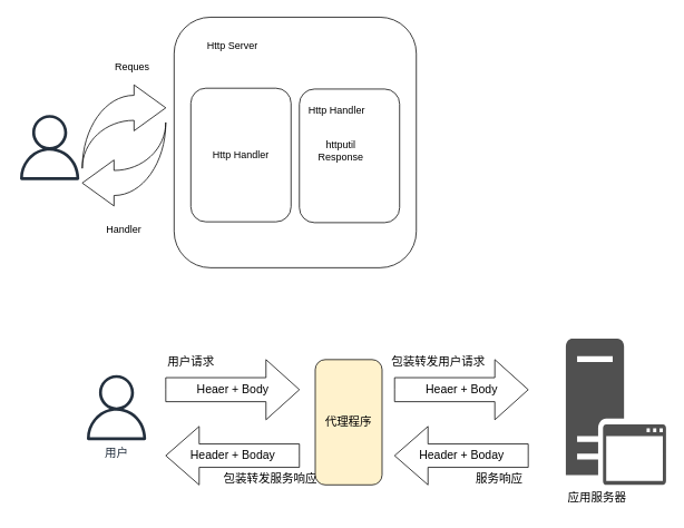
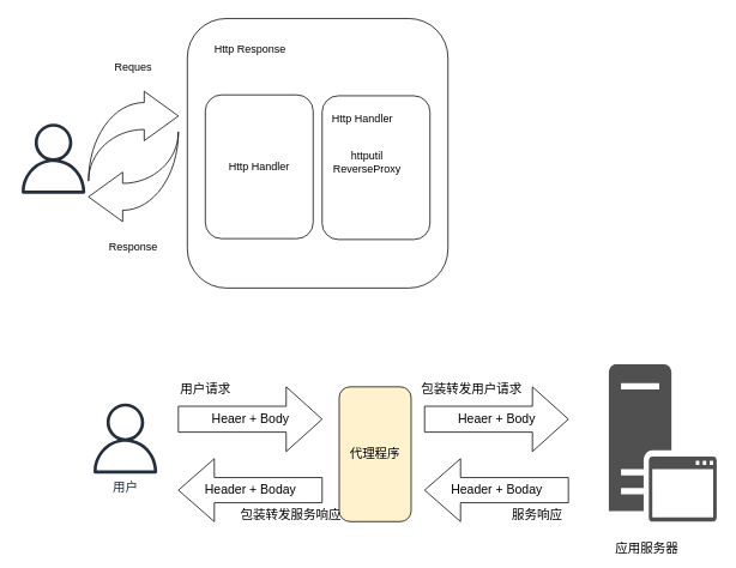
  <mxCell id="0" />
  <mxCell id="1" parent="0" />
  <mxCell id="2" value="" style="rounded=1;whiteSpace=wrap;html=1;" vertex="1" parent="1"><mxGeometry x="208" y="20" width="290" height="300" as="geometry" /></mxCell>
- <mxCell id="3" value="Http Server" style="text;html=1;strokeColor=none;fillColor=none;align=center;verticalAlign=middle;whiteSpace=wrap;rounded=0;" vertex="1" parent="1"><mxGeometry x="208" y="40" width="140" height="30" as="geometry" /></mxCell>
+ <mxCell id="3" value="Http Response" style="text;html=1;strokeColor=none;fillColor=none;align=center;verticalAlign=middle;whiteSpace=wrap;rounded=0;" vertex="1" parent="1"><mxGeometry x="208" y="40" width="140" height="30" as="geometry" /></mxCell>
  <mxCell id="4" value="Http Handler" style="rounded=1;whiteSpace=wrap;html=1;" vertex="1" parent="1"><mxGeometry x="228" y="105" width="120" height="160" as="geometry" /></mxCell>
  <mxCell id="5" value="" style="rounded=1;whiteSpace=wrap;html=1;" vertex="1" parent="1"><mxGeometry x="358" y="106" width="120" height="160" as="geometry" /></mxCell>
  <mxCell id="6" value="Http Handler" style="text;html=1;strokeColor=none;fillColor=none;align=center;verticalAlign=middle;whiteSpace=wrap;rounded=0;" vertex="1" parent="1"><mxGeometry x="358" y="117" width="90" height="30" as="geometry" /></mxCell>
- <mxCell id="7" value="httputil&lt;br&gt;Response" style="text;html=1;strokeColor=none;fillColor=none;align=center;verticalAlign=middle;whiteSpace=wrap;rounded=0;" vertex="1" parent="1"><mxGeometry x="378" y="165" width="60" height="30" as="geometry" /></mxCell>
+ <mxCell id="7" value="httputil&lt;br&gt;ReverseProxy" style="text;html=1;strokeColor=none;fillColor=none;align=center;verticalAlign=middle;whiteSpace=wrap;rounded=0;" vertex="1" parent="1"><mxGeometry x="378" y="165" width="60" height="30" as="geometry" /></mxCell>
  <mxCell id="8" value="" style="group" vertex="1" connectable="0" parent="1"><mxGeometry x="20" y="60" width="178" height="230" as="geometry" /></mxCell>
  <mxCell id="9" value="" style="sketch=0;outlineConnect=0;fontColor=#232F3E;gradientColor=none;fillColor=#232F3D;strokeColor=none;dashed=0;verticalLabelPosition=bottom;verticalAlign=top;align=center;html=1;fontSize=12;fontStyle=0;aspect=fixed;pointerEvents=1;shape=mxgraph.aws4.user;" vertex="1" parent="8"><mxGeometry y="77" width="78" height="78" as="geometry" /></mxCell>
  <mxCell id="10" value="" style="group" vertex="1" connectable="0" parent="8"><mxGeometry x="78" width="100" height="230" as="geometry" /></mxCell>
  <mxCell id="11" value="" style="html=1;shadow=0;dashed=0;align=center;verticalAlign=middle;shape=mxgraph.arrows2.jumpInArrow;dy=15;dx=38;arrowHead=55;" vertex="1" parent="10"><mxGeometry y="41" width="100" height="100" as="geometry" /></mxCell>
  <mxCell id="12" value="" style="html=1;shadow=0;dashed=0;align=center;verticalAlign=middle;shape=mxgraph.arrows2.jumpInArrow;dy=15;dx=38;arrowHead=55;direction=west;" vertex="1" parent="10"><mxGeometry y="86" width="100" height="100" as="geometry" /></mxCell>
- <mxCell id="13" value="Handler" style="text;html=1;strokeColor=none;fillColor=none;align=center;verticalAlign=middle;whiteSpace=wrap;rounded=0;" vertex="1" parent="10"><mxGeometry x="20" y="200" width="60" height="30" as="geometry" /></mxCell>
- <mxCell id="14" value="Reques" style="text;html=1;strokeColor=none;fillColor=none;align=center;verticalAlign=middle;whiteSpace=wrap;rounded=0;" vertex="1" parent="10"><mxGeometry x="30" y="5" width="60" height="30" as="geometry" /></mxCell>
+ <mxCell id="13" value="Response" style="text;html=1;strokeColor=none;fillColor=none;align=center;verticalAlign=middle;whiteSpace=wrap;rounded=0;" vertex="1" parent="10"><mxGeometry x="20" y="200" width="60" height="30" as="geometry" /></mxCell>
+ <mxCell id="14" value="Reques" style="text;html=1;strokeColor=none;fillColor=none;align=center;verticalAlign=middle;whiteSpace=wrap;rounded=0;" vertex="1" parent="10"><mxGeometry x="20" width="60" height="30" as="geometry" /></mxCell>
  <mxCell id="15" value="用户" style="sketch=0;outlineConnect=0;fontColor=#232F3E;gradientColor=none;fillColor=#232F3D;strokeColor=none;dashed=0;verticalLabelPosition=bottom;verticalAlign=top;align=center;html=1;fontSize=14;fontStyle=0;aspect=fixed;pointerEvents=1;shape=mxgraph.aws4.user;" vertex="1" parent="1"><mxGeometry x="100" y="448.5" width="78" height="78" as="geometry" /></mxCell>
  <mxCell id="16" value="Heaer + Body" style="html=1;shadow=0;dashed=0;align=center;verticalAlign=middle;shape=mxgraph.arrows2.arrow;dy=0.6;dx=40;notch=0;fontSize=14;" vertex="1" parent="1"><mxGeometry x="198" y="430" width="160" height="72" as="geometry" /></mxCell>
  <mxCell id="17" value="用户请求" style="text;html=1;align=center;verticalAlign=middle;resizable=0;points=[];autosize=1;strokeColor=none;fillColor=none;fontSize=14;" vertex="1" parent="1"><mxGeometry x="188" y="418" width="80" height="30" as="geometry" /></mxCell>
  <mxCell id="18" value="Header + Boday" style="html=1;shadow=0;dashed=0;align=center;verticalAlign=middle;shape=mxgraph.arrows2.arrow;dy=0.6;dx=40;flipH=1;notch=0;fontSize=14;" vertex="1" parent="1"><mxGeometry x="198" y="510" width="160" height="70" as="geometry" /></mxCell>
  <mxCell id="19" value="包装转发服务响应" style="text;html=1;align=center;verticalAlign=middle;resizable=0;points=[];autosize=1;strokeColor=none;fillColor=none;fontSize=14;" vertex="1" parent="1"><mxGeometry x="253" y="558" width="140" height="30" as="geometry" /></mxCell>
  <mxCell id="20" value="代理程序" style="rounded=1;whiteSpace=wrap;html=1;fontSize=14;fillColor=#fff2cc;" vertex="1" parent="1"><mxGeometry x="377" y="430" width="80" height="150" as="geometry" /></mxCell>
  <mxCell id="21" value="Heaer + Body" style="html=1;shadow=0;dashed=0;align=center;verticalAlign=middle;shape=mxgraph.arrows2.arrow;dy=0.6;dx=40;notch=0;fontSize=14;" vertex="1" parent="1"><mxGeometry x="472" y="430" width="160" height="72" as="geometry" /></mxCell>
  <mxCell id="22" value="包装转发用户请求" style="text;html=1;align=center;verticalAlign=middle;resizable=0;points=[];autosize=1;strokeColor=none;fillColor=none;fontSize=14;" vertex="1" parent="1"><mxGeometry x="454" y="418" width="140" height="30" as="geometry" /></mxCell>
  <mxCell id="23" value="Header + Boday" style="html=1;shadow=0;dashed=0;align=center;verticalAlign=middle;shape=mxgraph.arrows2.arrow;dy=0.6;dx=40;flipH=1;notch=0;fontSize=14;" vertex="1" parent="1"><mxGeometry x="472" y="510" width="160" height="70" as="geometry" /></mxCell>
  <mxCell id="24" value="服务响应" style="text;html=1;align=center;verticalAlign=middle;resizable=0;points=[];autosize=1;strokeColor=none;fillColor=none;fontSize=14;" vertex="1" parent="1"><mxGeometry x="557" y="558" width="80" height="30" as="geometry" /></mxCell>
  <mxCell id="25" value="" style="sketch=0;pointerEvents=1;shadow=0;dashed=0;html=1;strokeColor=none;fillColor=#505050;labelPosition=center;verticalLabelPosition=bottom;verticalAlign=top;outlineConnect=0;align=center;shape=mxgraph.office.servers.application_server;fontSize=14;" vertex="1" parent="1"><mxGeometry x="677" y="405" width="120" height="175" as="geometry" /></mxCell>
- <mxCell id="26" value="应用服务器" style="text;html=1;align=center;verticalAlign=middle;resizable=0;points=[];autosize=1;strokeColor=none;fillColor=none;fontSize=14;" vertex="1" parent="1"><mxGeometry x="669" y="580" width="90" height="30" as="geometry" /></mxCell>
+ <mxCell id="26" value="应用服务器" style="text;html=1;align=center;verticalAlign=middle;resizable=0;points=[];autosize=1;strokeColor=none;fillColor=none;fontSize=14;" vertex="1" parent="1"><mxGeometry x="674" y="595" width="90" height="30" as="geometry" /></mxCell>
